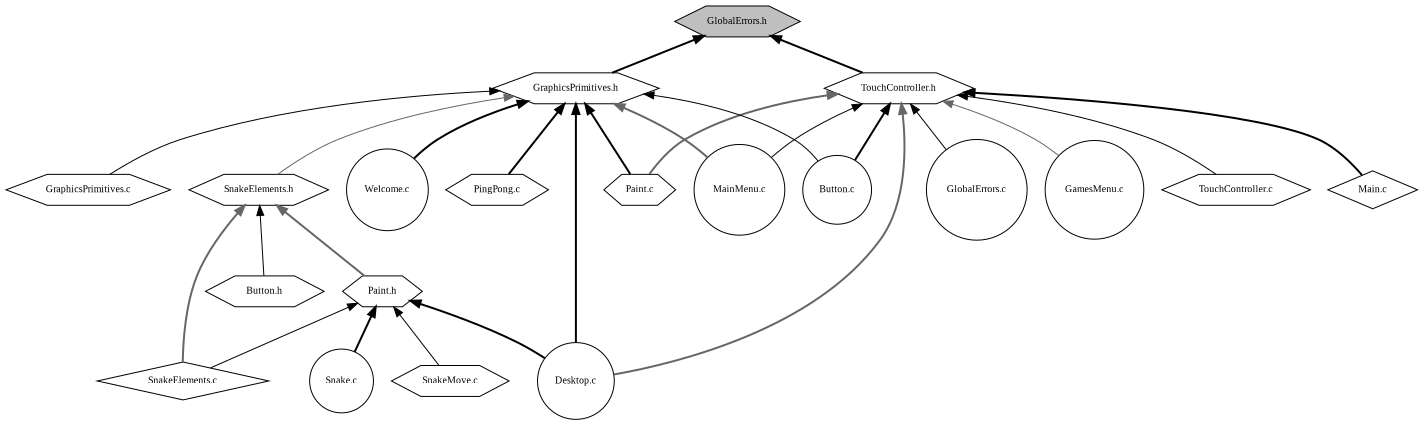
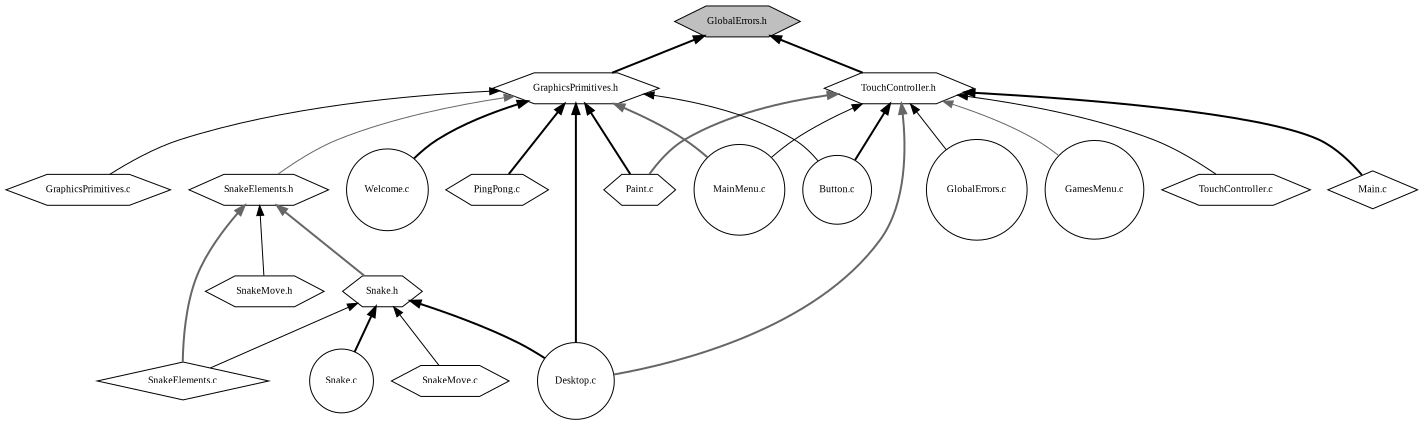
  digraph {
    node [color=black fillcolor=white fontname=TimesNewRoman fontsize=10 shape=hexagon style=filled]
    edge [color=black dir=back fontname=TimesNewRoman fontsize=10 labelfontname=TimesNewRoman labelfontsize=10 style=bold]
    n1 [fillcolor=grey75 fontcolor=black height=0.2 label="GlobalErrors.h" width=0.4]
    n2 [height=0.2 label="TouchController.h" width=0.4]
    n3 [height=0.2 label="GraphicsPrimitives.h" width=0.4]
    n4 [height=0.2 label="Paint.c" width=0.4]
    n5 [height=0.2 label="TouchController.c" width=0.4]
    n6 [height=0.2 label="Button.c" shape=circle width=0.4]
    n7 [height=0.2 label="Main.c" shape=diamond width=0.4]
    n8 [height=0.2 label="GlobalErrors.c" shape=circle width=0.4]
    n9 [height=0.2 label="Desktop.c" shape=circle width=0.4]
    n10 [height=0.2 label="GamesMenu.c" shape=circle width=0.4]
    n11 [height=0.2 label="MainMenu.c" shape=circle width=0.4]
    n12 [height=0.2 label="PingPong.c" width=0.4]
    n13 [height=0.2 label="SnakeElements.h" width=0.4]
    n14 [height=0.2 label="GraphicsPrimitives.c" width=0.4]
    n15 [height=0.2 label="Welcome.c" shape=circle width=0.4]
-   n16 [height=0.2 label="Paint.h" width=0.4]
+   n16 [height=0.2 label="Snake.h" width=0.4]
    n17 [height=0.2 label="SnakeElements.c" shape=diamond width=0.4]
-   n18 [height=0.2 label="Button.h" width=0.4]
+   n18 [height=0.2 label="SnakeMove.h" width=0.4]
    n19 [height=0.2 label="Snake.c" shape=circle width=0.4]
    n20 [height=0.2 label="SnakeMove.c" width=0.4]
    n1 -> n2
    n1 -> n3
    n2 -> n4 [color=gray40]
    n2 -> n5 [style=solid]
    n2 -> n6
    n2 -> n7
    n2 -> n8 [style=solid]
    n2 -> n9 [color=gray40]
    n2 -> n10 [color=gray40 style=solid]
    n2 -> n11 [style=solid]
    n3 -> n4
    n3 -> n6 [style=solid]
    n3 -> n9
    n3 -> n11 [color=gray40]
    n3 -> n12
    n3 -> n13 [color=gray40 style=solid]
    n3 -> n14 [style=solid]
    n3 -> n15
    n13 -> n16 [color=gray40]
    n13 -> n17 [color=gray40]
    n13 -> n18 [style=solid]
    n16 -> n9
    n16 -> n17 [style=solid]
    n16 -> n19
    n16 -> n20 [style=solid]
  }
